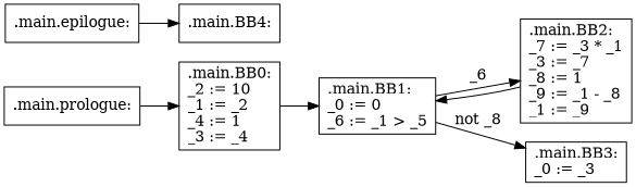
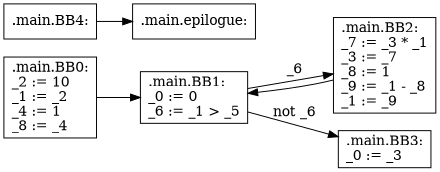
  digraph {
    rankdir=LR
    node [shape=box]
-   n1 [label=".main.prologue:\l"]
-   n2 [label=".main.BB0:\l_2 := 10\l_1 := _2\l_4 := 1\l_3 := _4\l"]
+   n2 [label=".main.BB0:\l_2 := 10\l_1 := _2\l_4 := 1\l_8 := _4\l"]
    n3 [label=".main.BB1:\l_0 := 0\l_6 := _1 > _5\l"]
    n4 [label=".main.BB2:\l_7 := _3 * _1\l_3 := _7\l_8 := 1\l_9 := _1 - _8\l_1 := _9\l"]
    n5 [label=".main.BB3:\l_0 := _3\l"]
    n6 [label=".main.epilogue:\l"]
    n7 [label=".main.BB4:\l"]
-   n1 -> n2
    n2 -> n3
    n3 -> n4 [label=_6]
-   n3 -> n5 [label="not _8"]
+   n3 -> n5 [label="not _6"]
    n4 -> n3
-   n6 -> n7
+   n7 -> n6
  }
